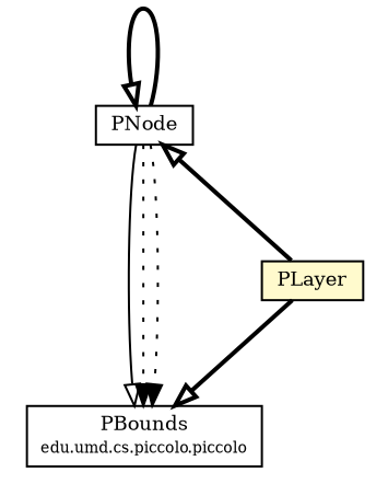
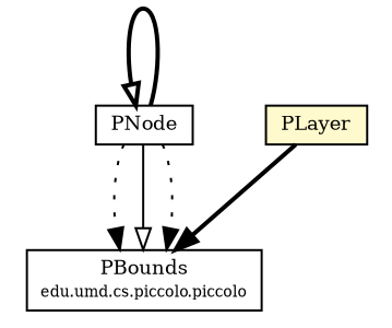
  digraph {
    fontname="DejaVu Serif"
    node [fontcolor=black fontname="DejaVu Serif" fontsize=9.0 shape=plaintext]
    edge [arrowhead=onormal color=black fontcolor=black fontname="DejaVu Serif" fontsize=10.0 headport=p labelfontname=Helvetica labelfontsize=10 style=bold tailport=p]
    n1 [label=<<table border="0" cellborder="1" cellspacing="0" cellpadding="2" port="p" href="./util/PBounds.html"> 		<tr><td><table border="0" cellspacing="0" cellpadding="1"> 			<tr><td> PBounds </td></tr> 			<tr><td><font point-size="7.0"> edu.umd.cs.piccolo.piccolo </font></td></tr> 		</table></td></tr> 		</table>>]
    n2 [label=<<table border="0" cellborder="1" cellspacing="0" cellpadding="2" port="p" href="./PNode.html"> 		<tr><td><table border="0" cellspacing="0" cellpadding="1"> 			<tr><td> PNode </td></tr> 		</table></td></tr> 		</table>>]
    n3 [label=<<table border="0" cellborder="1" cellspacing="0" cellpadding="2" port="p" bgcolor="lemonChiffon" href="./PLayer.html"> 		<tr><td><table border="0" cellspacing="0" cellpadding="1"> 			<tr><td> PLayer </td></tr> 		</table></td></tr> 		</table>>]
    n2 -> n1 [arrowhead=normal style=dotted]
    n2 -> n1 [style=solid]
    n2 -> n1 [arrowhead=normal style=dotted]
    n2 -> n2
-   n2 -> n3 [arrowtail=empty dir=back fontsize=10 arrowhead="" color="" fontcolor=""]
-   n3 -> n1
+   n3 -> n1 [arrowhead=normal]
  }
